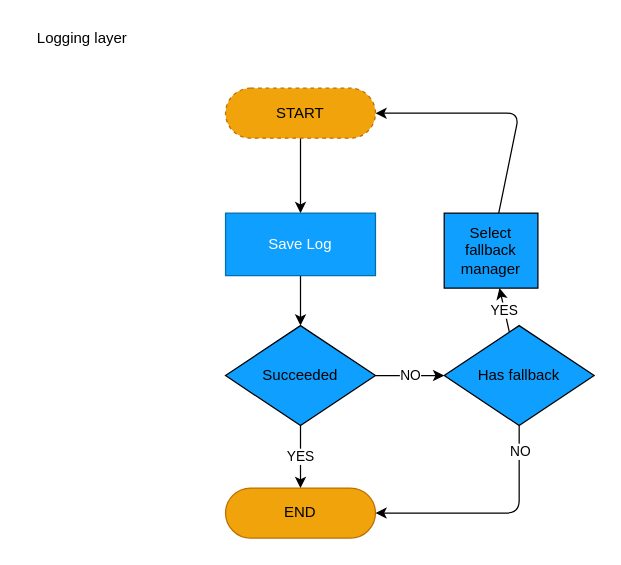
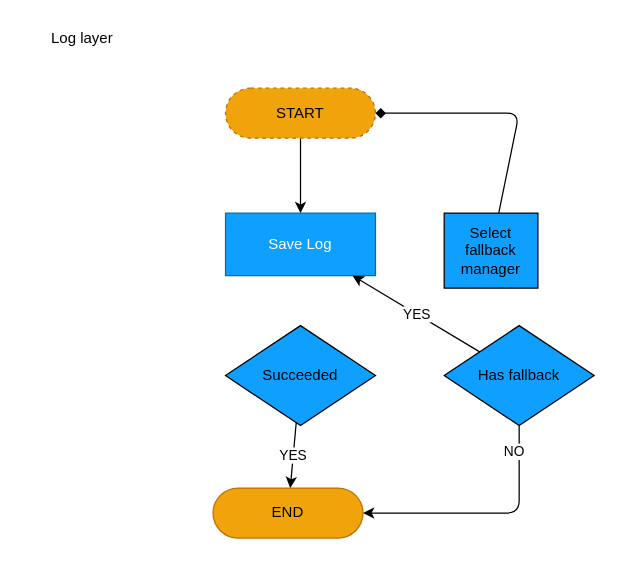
  <mxCell id="0" />
  <mxCell id="1" parent="0" />
  <mxCell id="2" value="" style="edgeStyle=none;html=1;" edge="1" parent="1" source="3" target="6"><mxGeometry relative="1" as="geometry" /></mxCell>
  <mxCell id="3" value="START" style="rounded=1;whiteSpace=wrap;html=1;arcSize=50;fillColor=#f0a30a;fontColor=#000000;strokeColor=#BD7000;dashed=1;" vertex="1" parent="1"><mxGeometry x="180" y="70" width="120" height="40" as="geometry" /></mxCell>
- <mxCell id="4" value="END" style="rounded=1;whiteSpace=wrap;html=1;arcSize=50;fillColor=#f0a30a;fontColor=#000000;strokeColor=#BD7000;" vertex="1" parent="1"><mxGeometry x="180" y="390" width="120" height="40" as="geometry" /></mxCell>
- <mxCell id="5" value="" style="edgeStyle=none;html=1;" edge="1" parent="1" source="6" target="9"><mxGeometry relative="1" as="geometry" /></mxCell>
+ <mxCell id="4" value="END" style="rounded=1;whiteSpace=wrap;html=1;arcSize=50;fillColor=#f0a30a;fontColor=#000000;strokeColor=#BD7000;" vertex="1" parent="1"><mxGeometry x="170" y="390" width="120" height="40" as="geometry" /></mxCell>
  <mxCell id="6" value="Save Log" style="rounded=0;whiteSpace=wrap;html=1;fillColor=#0F9FFF;fontColor=#ffffff;strokeColor=#006EAF;" vertex="1" parent="1"><mxGeometry x="180" y="170" width="120" height="50" as="geometry" /></mxCell>
  <mxCell id="7" value="YES" style="edgeStyle=none;html=1;" edge="1" parent="1" source="9" target="4"><mxGeometry relative="1" as="geometry" /></mxCell>
- <mxCell id="8" value="NO" style="edgeStyle=none;html=1;" edge="1" parent="1" source="9" target="13"><mxGeometry relative="1" as="geometry" /></mxCell>
  <mxCell id="9" value="Succeeded" style="rhombus;whiteSpace=wrap;html=1;fillColor=#0F9FFF;" vertex="1" parent="1"><mxGeometry x="180" y="260" width="120" height="80" as="geometry" /></mxCell>
  <mxCell id="10" style="edgeStyle=none;html=1;entryX=1;entryY=0.5;entryDx=0;entryDy=0;" edge="1" parent="1" source="13" target="4"><mxGeometry relative="1" as="geometry"><Array as="points"><mxPoint x="415" y="410" /></Array></mxGeometry></mxCell>
  <mxCell id="11" value="NO" style="edgeLabel;html=1;align=center;verticalAlign=middle;resizable=0;points=[];" vertex="1" connectable="0" parent="10"><mxGeometry x="-0.051" y="-2" relative="1" as="geometry"><mxPoint x="18" y="-48" as="offset" /></mxGeometry></mxCell>
- <mxCell id="12" value="YES" style="edgeStyle=none;html=1;" edge="1" parent="1" source="13" target="15"><mxGeometry relative="1" as="geometry" /></mxCell>
+ <mxCell id="12" value="YES" style="edgeStyle=none;html=1;" edge="1" parent="1" source="13" target="6"><mxGeometry relative="1" as="geometry" /></mxCell>
  <mxCell id="13" value="Has fallback" style="rhombus;whiteSpace=wrap;html=1;fillColor=#0F9FFF;" vertex="1" parent="1"><mxGeometry x="355" y="260" width="120" height="80" as="geometry" /></mxCell>
- <mxCell id="14" style="edgeStyle=none;html=1;entryX=1;entryY=0.5;entryDx=0;entryDy=0;" edge="1" parent="1" source="15" target="3"><mxGeometry relative="1" as="geometry"><Array as="points"><mxPoint x="415" y="90" /></Array></mxGeometry></mxCell>
+ <mxCell id="14" style="edgeStyle=none;html=1;entryX=1;entryY=0.5;entryDx=0;entryDy=0;endArrow=diamond;" edge="1" parent="1" source="15" target="3"><mxGeometry relative="1" as="geometry"><Array as="points"><mxPoint x="415" y="90" /></Array></mxGeometry></mxCell>
  <mxCell id="15" value="Select fallback&lt;br&gt;manager" style="whiteSpace=wrap;html=1;fillColor=#0F9FFF;" vertex="1" parent="1"><mxGeometry x="355" y="170" width="75" height="60" as="geometry" /></mxCell>
- <mxCell id="16" value="Logging layer" style="text;html=1;align=center;verticalAlign=middle;resizable=0;points=[];autosize=1;strokeColor=none;fillColor=none;" vertex="1" parent="1"><mxGeometry x="20" y="20" width="90" height="20" as="geometry" /></mxCell>
+ <mxCell id="16" value="Log layer" style="text;html=1;align=center;verticalAlign=middle;resizable=0;points=[];autosize=1;strokeColor=none;fillColor=none;" vertex="1" parent="1"><mxGeometry x="20" y="20" width="90" height="20" as="geometry" /></mxCell>
